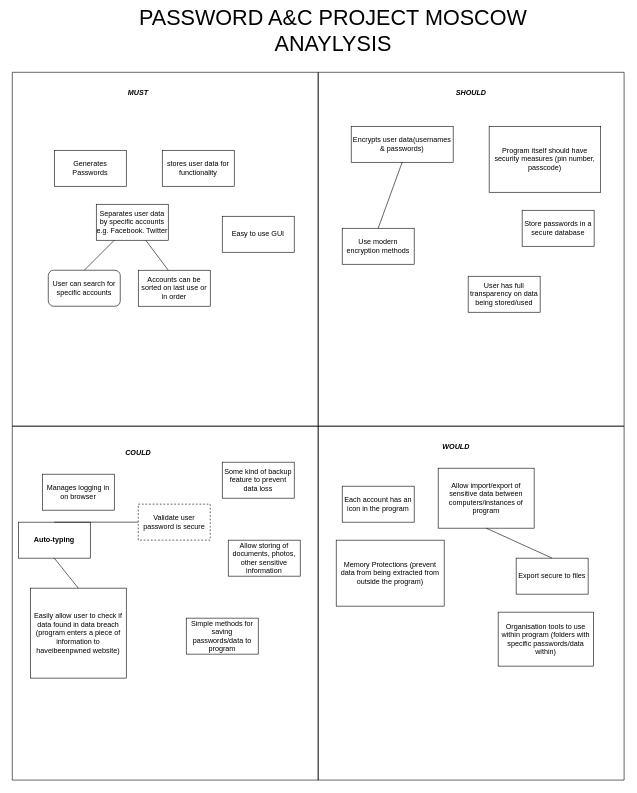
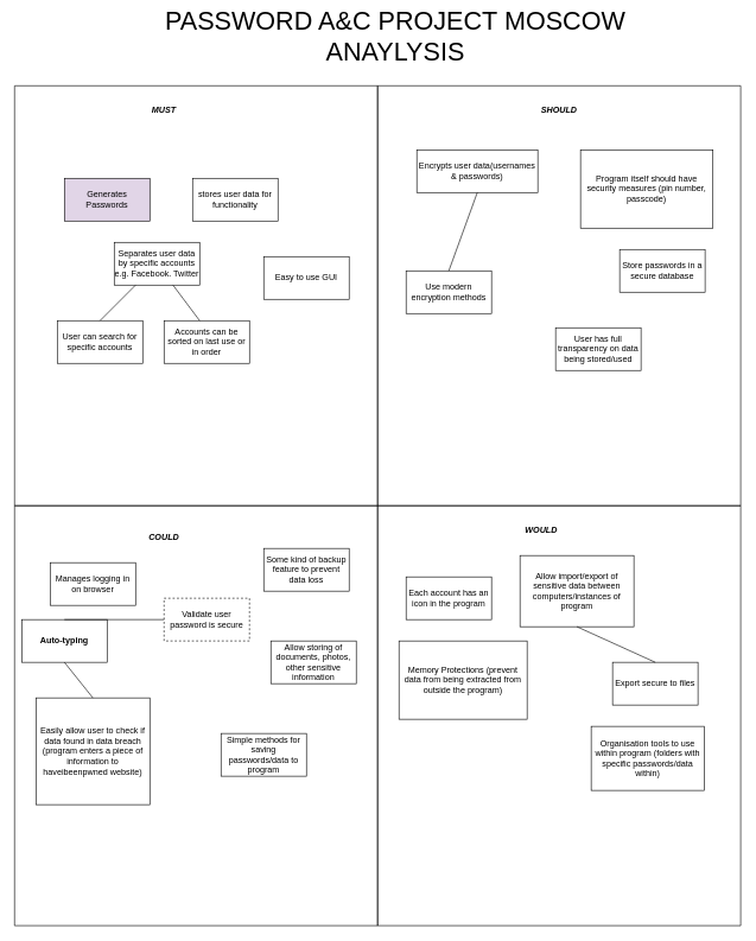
  <mxCell id="0" />
  <mxCell id="1" parent="0" />
  <mxCell id="2" value="" style="swimlane;startSize=0;" vertex="1" parent="1"><mxGeometry x="20" y="120" width="510" height="590" as="geometry" /></mxCell>
  <mxCell id="3" value="MUST" style="text;html=1;strokeColor=none;fillColor=none;align=center;verticalAlign=middle;whiteSpace=wrap;rounded=0;fontStyle=3" vertex="1" parent="2"><mxGeometry x="180" y="20" width="60" height="30" as="geometry" /></mxCell>
- <mxCell id="4" value="Generates Passwords" style="rounded=0;whiteSpace=wrap;html=1;" vertex="1" parent="2"><mxGeometry x="70" y="130" width="120" height="60" as="geometry" /></mxCell>
+ <mxCell id="4" value="Generates Passwords" style="rounded=0;whiteSpace=wrap;html=1;fillColor=#e1d5e7;" vertex="1" parent="2"><mxGeometry x="70" y="130" width="120" height="60" as="geometry" /></mxCell>
  <mxCell id="5" value="stores user data for functionality" style="rounded=0;whiteSpace=wrap;html=1;" vertex="1" parent="2"><mxGeometry x="250" y="130" width="120" height="60" as="geometry" /></mxCell>
  <mxCell id="6" value="" style="group" vertex="1" connectable="0" parent="2"><mxGeometry x="60" y="220" width="270" height="170" as="geometry" /></mxCell>
  <mxCell id="7" value="Separates user data by specific accounts e.g. Facebook. Twitter" style="rounded=0;whiteSpace=wrap;html=1;" vertex="1" parent="6"><mxGeometry x="80" width="120" height="60" as="geometry" /></mxCell>
- <mxCell id="8" value="User can search for specific accounts" style="whiteSpace=wrap;html=1;rounded=1;" vertex="1" parent="6"><mxGeometry y="110" width="120" height="60" as="geometry" /></mxCell>
+ <mxCell id="8" value="User can search for specific accounts" style="rounded=0;whiteSpace=wrap;html=1;" vertex="1" parent="6"><mxGeometry y="110" width="120" height="60" as="geometry" /></mxCell>
  <mxCell id="9" value="Accounts can be sorted on last use or in order" style="rounded=0;whiteSpace=wrap;html=1;" vertex="1" parent="6"><mxGeometry x="150" y="110" width="120" height="60" as="geometry" /></mxCell>
  <mxCell id="10" value="" style="endArrow=none;html=1;rounded=0;fontSize=12;" edge="1" parent="6"><mxGeometry width="50" height="50" relative="1" as="geometry"><mxPoint x="60" y="110" as="sourcePoint" /><mxPoint x="110" y="60" as="targetPoint" /></mxGeometry></mxCell>
  <mxCell id="11" value="" style="endArrow=none;html=1;rounded=0;fontSize=12;" edge="1" parent="6" target="7"><mxGeometry width="50" height="50" relative="1" as="geometry"><mxPoint x="200" y="110" as="sourcePoint" /><mxPoint x="250" y="60" as="targetPoint" /></mxGeometry></mxCell>
  <mxCell id="12" value="Easy to use GUI" style="rounded=0;whiteSpace=wrap;html=1;fontSize=12;" vertex="1" parent="2"><mxGeometry x="350" y="240" width="120" height="60" as="geometry" /></mxCell>
  <mxCell id="13" value="" style="swimlane;startSize=0;" vertex="1" parent="1"><mxGeometry x="530" y="120" width="510" height="590" as="geometry" /></mxCell>
  <mxCell id="14" value="&lt;span&gt;SHOULD&lt;/span&gt;" style="text;html=1;strokeColor=none;fillColor=none;align=center;verticalAlign=middle;whiteSpace=wrap;rounded=0;fontStyle=3" vertex="1" parent="13"><mxGeometry x="225" y="20" width="60" height="30" as="geometry" /></mxCell>
  <mxCell id="15" value="Encrypts user data(usernames &amp;amp; passwords)" style="rounded=0;whiteSpace=wrap;html=1;" vertex="1" parent="13"><mxGeometry x="55" y="90" width="170" height="60" as="geometry" /></mxCell>
  <mxCell id="16" value="Program itself should have security measures (pin number, passcode)" style="rounded=0;whiteSpace=wrap;html=1;fontSize=12;" vertex="1" parent="13"><mxGeometry x="285" y="90" width="186" height="110" as="geometry" /></mxCell>
  <mxCell id="17" value="Store passwords in a secure database" style="rounded=0;whiteSpace=wrap;html=1;fontSize=12;" vertex="1" parent="13"><mxGeometry x="340" y="230" width="120" height="60" as="geometry" /></mxCell>
  <mxCell id="18" value="User has full transparency on data being stored/used" style="rounded=0;whiteSpace=wrap;html=1;fontSize=12;" vertex="1" parent="13"><mxGeometry x="250" y="340" width="120" height="60" as="geometry" /></mxCell>
  <mxCell id="19" value="Use modern encryption methods" style="rounded=0;whiteSpace=wrap;html=1;fontSize=12;" vertex="1" parent="13"><mxGeometry x="40" y="260" width="120" height="60" as="geometry" /></mxCell>
  <mxCell id="20" value="" style="endArrow=none;html=1;rounded=0;fontSize=12;entryX=0.5;entryY=1;entryDx=0;entryDy=0;exitX=0.5;exitY=0;exitDx=0;exitDy=0;" edge="1" parent="13" source="19" target="15"><mxGeometry width="50" height="50" relative="1" as="geometry"><mxPoint x="360" y="500" as="sourcePoint" /><mxPoint x="410" y="450" as="targetPoint" /></mxGeometry></mxCell>
  <mxCell id="21" value="" style="swimlane;startSize=0;" vertex="1" parent="1"><mxGeometry x="20" y="710" width="510" height="590" as="geometry" /></mxCell>
  <mxCell id="22" value="COULD" style="text;html=1;strokeColor=none;fillColor=none;align=center;verticalAlign=middle;whiteSpace=wrap;rounded=0;fontStyle=3" vertex="1" parent="21"><mxGeometry x="180" y="30" width="60" height="30" as="geometry" /></mxCell>
  <mxCell id="23" value="Validate user password is secure" style="rounded=0;whiteSpace=wrap;html=1;fontSize=12;dashed=1;" vertex="1" parent="21"><mxGeometry x="210" y="130" width="120" height="60" as="geometry" /></mxCell>
  <mxCell id="24" value="Allow storing of documents, photos, other sensitive information" style="rounded=0;whiteSpace=wrap;html=1;fontSize=12;" vertex="1" parent="21"><mxGeometry x="360" y="190" width="120" height="60" as="geometry" /></mxCell>
  <mxCell id="25" value="Some kind of backup feature to prevent data loss" style="rounded=0;whiteSpace=wrap;html=1;fontSize=12;" vertex="1" parent="21"><mxGeometry x="350" y="60" width="120" height="60" as="geometry" /></mxCell>
  <mxCell id="26" value="" style="group" vertex="1" connectable="0" parent="21"><mxGeometry x="10" y="80" width="180" height="340" as="geometry" /></mxCell>
  <mxCell id="27" value="Manages logging in on browser" style="rounded=0;whiteSpace=wrap;html=1;" vertex="1" parent="26"><mxGeometry x="40" width="120" height="60" as="geometry" /></mxCell>
  <mxCell id="28" value="&lt;b&gt;Auto-typing&lt;/b&gt;" style="rounded=0;whiteSpace=wrap;html=1;fontSize=12;" vertex="1" parent="26"><mxGeometry y="80" width="120" height="60" as="geometry" /></mxCell>
  <mxCell id="29" value="" style="endArrow=none;html=1;rounded=0;fontSize=12;exitX=0.5;exitY=0;exitDx=0;exitDy=0;" edge="1" parent="26" source="28" target="23"><mxGeometry width="50" height="50" relative="1" as="geometry"><mxPoint x="20" y="110" as="sourcePoint" /><mxPoint x="60" y="60" as="targetPoint" /></mxGeometry></mxCell>
  <mxCell id="30" value="Easily allow user to check if data found in data breach (program enters a piece of information to haveibeenpwned website)" style="rounded=0;whiteSpace=wrap;html=1;fontSize=12;" vertex="1" parent="26"><mxGeometry x="20" y="190" width="160" height="150" as="geometry" /></mxCell>
  <mxCell id="31" value="" style="endArrow=none;html=1;rounded=0;fontSize=12;exitX=0.5;exitY=0;exitDx=0;exitDy=0;entryX=0.5;entryY=1;entryDx=0;entryDy=0;" edge="1" parent="26" source="30" target="28"><mxGeometry width="50" height="50" relative="1" as="geometry"><mxPoint x="100" y="190" as="sourcePoint" /><mxPoint x="150" y="140" as="targetPoint" /></mxGeometry></mxCell>
  <mxCell id="32" value="Simple methods for saving passwords/data to program" style="rounded=0;whiteSpace=wrap;html=1;fontSize=12;" vertex="1" parent="21"><mxGeometry x="290" y="320" width="120" height="60" as="geometry" /></mxCell>
  <mxCell id="33" value="" style="swimlane;startSize=0;" vertex="1" parent="1"><mxGeometry x="530" y="710" width="510" height="590" as="geometry" /></mxCell>
  <mxCell id="34" value="WOULD" style="text;html=1;strokeColor=none;fillColor=none;align=center;verticalAlign=middle;whiteSpace=wrap;rounded=0;fontStyle=3" vertex="1" parent="33"><mxGeometry x="200" y="20" width="60" height="30" as="geometry" /></mxCell>
  <mxCell id="35" value="Each account has an icon in the program" style="rounded=0;whiteSpace=wrap;html=1;fontSize=12;" vertex="1" parent="33"><mxGeometry x="40" y="100" width="120" height="60" as="geometry" /></mxCell>
  <mxCell id="36" value="Memory Protections (prevent data from being extracted from outside the program)" style="rounded=0;whiteSpace=wrap;html=1;fontSize=12;" vertex="1" parent="33"><mxGeometry x="30" y="190" width="180" height="110" as="geometry" /></mxCell>
  <mxCell id="37" value="" style="group" vertex="1" connectable="0" parent="33"><mxGeometry x="200" y="70" width="250" height="210" as="geometry" /></mxCell>
  <mxCell id="38" value="Allow import/export of sensitive data between computers/instances of program" style="rounded=0;whiteSpace=wrap;html=1;fontSize=12;" vertex="1" parent="37"><mxGeometry width="160" height="100" as="geometry" /></mxCell>
  <mxCell id="39" value="Export secure to files" style="rounded=0;whiteSpace=wrap;html=1;fontSize=12;" vertex="1" parent="37"><mxGeometry x="130" y="150" width="120" height="60" as="geometry" /></mxCell>
  <mxCell id="40" value="" style="endArrow=none;html=1;rounded=0;fontSize=12;entryX=0.5;entryY=1;entryDx=0;entryDy=0;exitX=0.5;exitY=0;exitDx=0;exitDy=0;" edge="1" parent="37" source="39" target="38"><mxGeometry width="50" height="50" relative="1" as="geometry"><mxPoint x="800" y="-140" as="sourcePoint" /><mxPoint x="850" y="-190" as="targetPoint" /></mxGeometry></mxCell>
  <mxCell id="41" value="Organisation tools to use within program (folders with specific passwords/data within)" style="rounded=0;whiteSpace=wrap;html=1;fontSize=12;" vertex="1" parent="33"><mxGeometry x="300" y="310" width="159" height="90" as="geometry" /></mxCell>
  <mxCell id="42" value="&lt;font style=&quot;font-size: 36px&quot;&gt;PASSWORD A&amp;amp;C PROJECT MOSCOW ANAYLYSIS&lt;/font&gt;" style="text;html=1;strokeColor=none;fillColor=none;align=center;verticalAlign=middle;whiteSpace=wrap;rounded=0;fontSize=12;" vertex="1" parent="1"><mxGeometry y="20" width="690" height="60" as="geometry" x="210" /></mxCell>
